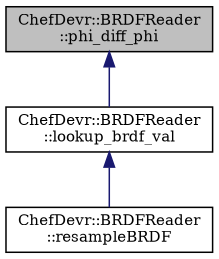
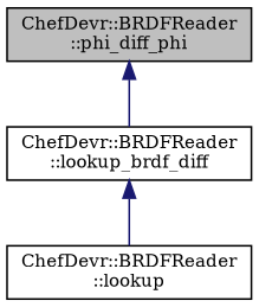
  digraph {
    fontname="DejaVu Serif"
    rankdir=TB
    node [color=black fillcolor=white fontname="DejaVu Serif" fontsize=10 shape=record style=filled]
    edge [color=midnightblue dir=back fontname="DejaVu Serif" fontsize=10 labelfontname=FreeSans labelfontsize=10 style=solid]
    n1 [fillcolor=grey75 fontcolor=black height=0.2 label="ChefDevr::BRDFReader\l::phi_diff_phi" width=0.4]
-   n2 [height=0.2 label="ChefDevr::BRDFReader\l::lookup_brdf_val" width=0.4]
-   n3 [height=0.2 label="ChefDevr::BRDFReader\l::resampleBRDF" width=0.4]
+   n2 [height=0.2 label="ChefDevr::BRDFReader\l::lookup_brdf_diff" width=0.4]
+   n3 [height=0.2 label="ChefDevr::BRDFReader\l::lookup" width=0.4]
    n1 -> n2
    n2 -> n3
  }
